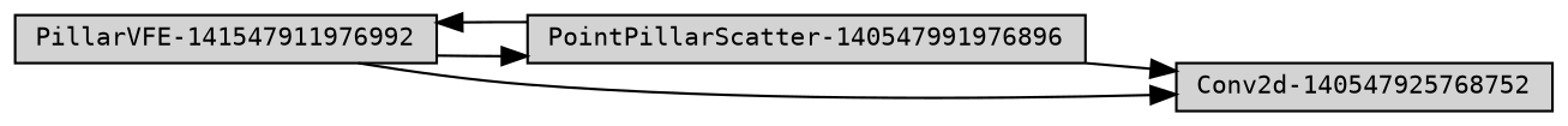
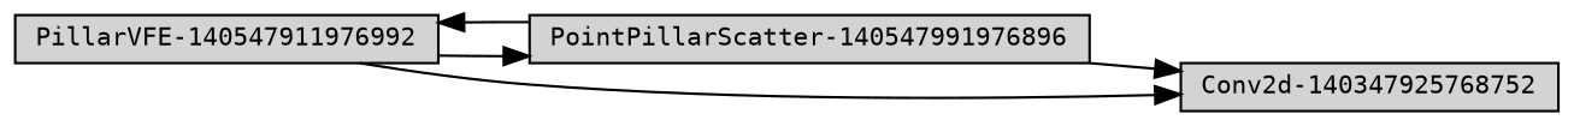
  digraph {
    rankdir=LR
    node [align=left fontname=monospace fontsize=10 ranksep=0.1 shape=box style=filled]
-   "PillarVFE-140547911976992" [height=0.2 label="PillarVFE-141547911976992"]
+   "PillarVFE-140547911976992" [height=0.2]
    n2 [height=0.2 label="PointPillarScatter-140547991976896"]
-   "Conv2d-140547925768752" [height=0.2]
+   "Conv2d-140547925768752" [height=0.2 label="Conv2d-140347925768752"]
    "PillarVFE-140547911976992" -> n2
    "PillarVFE-140547911976992" -> "Conv2d-140547925768752"
    n2 -> "PillarVFE-140547911976992"
    n2 -> "Conv2d-140547925768752"
  }
